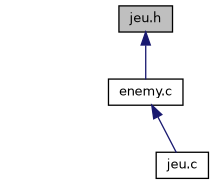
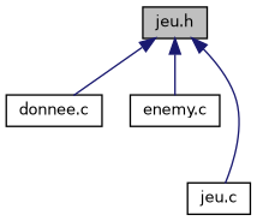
  digraph {
    node [color=black fillcolor=white fontname=Helvetica fontsize=10 shape=record style=filled]
    edge [color=midnightblue dir=back fontname=Helvetica fontsize=10 labelfontname=Helvetica labelfontsize=10 style=solid]
    n1 [fillcolor=grey75 fontcolor=black height=0.2 label="jeu.h" width=0.4]
+   n2 [height=0.2 label="donnee.c" width=0.4]
    n3 [height=0.2 label="enemy.c" width=0.4]
    n4 [height=0.2 label="jeu.c" width=0.4]
+   n1 -> n2
    n1 -> n3
-   n3 -> n4
+   n1 -> n4
  }
